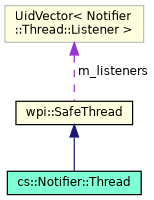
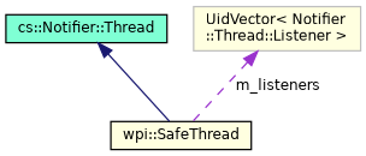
  digraph {
    node [color=black fillcolor=lightyellow fontname=Helvetica fontsize=10 shape=record style=filled]
    edge [dir=back fontname=Helvetica fontsize=10 labelfontname=Helvetica labelfontsize=10]
    n1 [fillcolor=aquamarine fontcolor=black height=0.2 label="cs::Notifier::Thread" width=0.4]
    n2 [height=0.2 label="wpi::SafeThread" width=0.4]
    n3 [color=grey75 height=0.2 label="UidVector\< Notifier\l::Thread::Listener \>" width=0.4]
-   n2 -> n1 [color=midnightblue style=solid]
+   n1 -> n2 [color=midnightblue style=solid]
    n3 -> n2 [color=darkorchid3 label=" m_listeners" style=dashed]
  }
